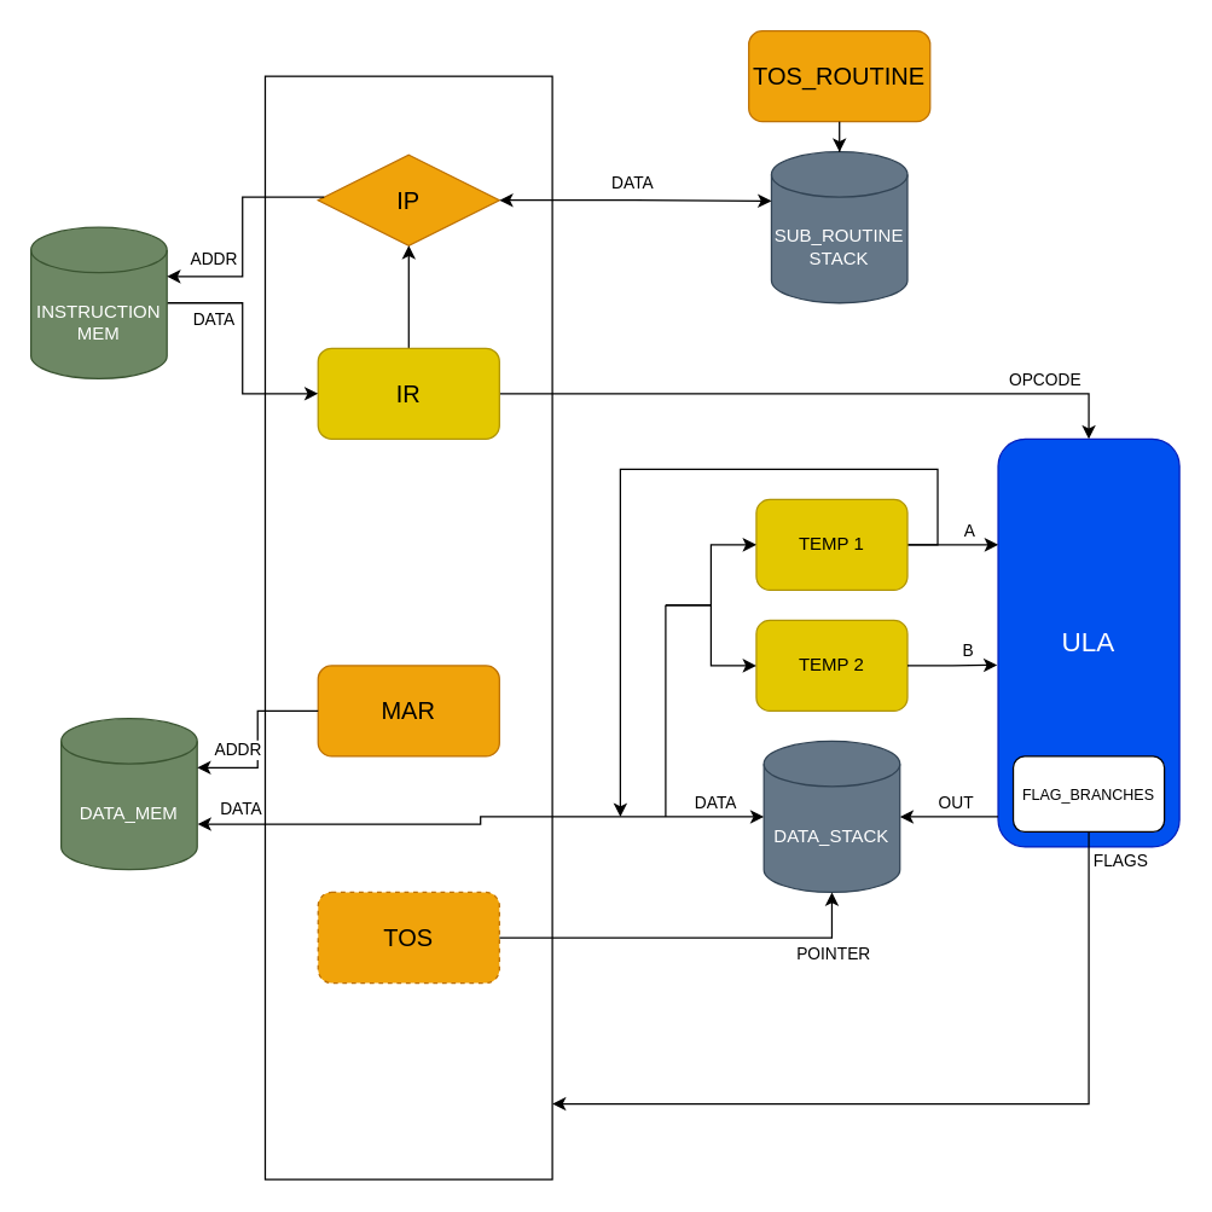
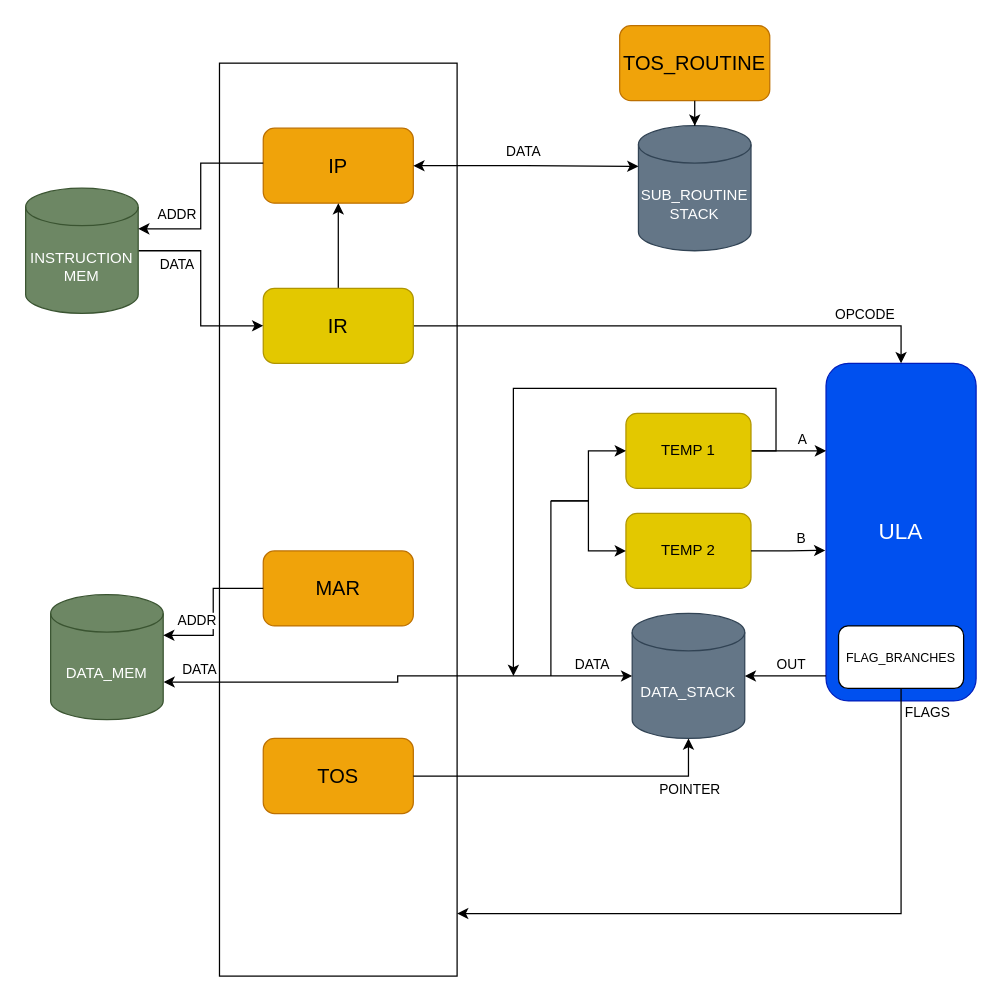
  <mxCell id="0" />
  <mxCell id="1" parent="0" />
  <mxCell id="2" value="" style="rounded=0;whiteSpace=wrap;html=1;" parent="1" vertex="1"><mxGeometry x="175" y="50" width="190" height="730" as="geometry" /></mxCell>
  <mxCell id="3" value="ULA" style="rounded=1;whiteSpace=wrap;html=1;fillColor=#0050ef;fontColor=#ffffff;strokeColor=#001DBC;fontSize=18;" parent="1" vertex="1"><mxGeometry x="660" y="290" width="120" height="270" as="geometry" /></mxCell>
  <mxCell id="4" style="edgeStyle=orthogonalEdgeStyle;rounded=0;orthogonalLoop=1;jettySize=auto;html=1;" parent="1" source="7" edge="1"><mxGeometry relative="1" as="geometry"><mxPoint x="660" y="360" as="targetPoint" /><Array as="points"><mxPoint x="660" y="360" /></Array></mxGeometry></mxCell>
  <mxCell id="5" value="A" style="edgeLabel;html=1;align=center;verticalAlign=middle;resizable=0;points=[];" parent="4" vertex="1" connectable="0"><mxGeometry x="0.433" y="1" relative="1" as="geometry"><mxPoint x="-3" y="-9" as="offset" /></mxGeometry></mxCell>
  <mxCell id="6" style="edgeStyle=orthogonalEdgeStyle;rounded=0;orthogonalLoop=1;jettySize=auto;html=1;" parent="1" source="7" edge="1"><mxGeometry relative="1" as="geometry"><mxPoint x="410" y="540" as="targetPoint" /><Array as="points"><mxPoint x="620" y="360" /><mxPoint x="620" y="310" /><mxPoint x="410" y="310" /><mxPoint x="410" y="540" /></Array></mxGeometry></mxCell>
  <mxCell id="7" value="TEMP 1" style="rounded=1;whiteSpace=wrap;html=1;fillColor=#e3c800;fontColor=#000000;strokeColor=#B09500;" parent="1" vertex="1"><mxGeometry x="500" y="330" width="100" height="60" as="geometry" /></mxCell>
  <mxCell id="8" value="TEMP 2" style="rounded=1;whiteSpace=wrap;html=1;fillColor=#e3c800;fontColor=#000000;strokeColor=#B09500;" parent="1" vertex="1"><mxGeometry x="500" y="410" width="100" height="60" as="geometry" /></mxCell>
  <mxCell id="9" style="edgeStyle=orthogonalEdgeStyle;rounded=0;orthogonalLoop=1;jettySize=auto;html=1;" parent="1" source="11" target="2" edge="1"><mxGeometry relative="1" as="geometry"><Array as="points"><mxPoint x="720" y="730" /></Array><mxPoint x="370" y="730" as="targetPoint" /></mxGeometry></mxCell>
  <mxCell id="10" value="FLAGS" style="edgeLabel;html=1;align=center;verticalAlign=middle;resizable=0;points=[];" parent="9" vertex="1" connectable="0"><mxGeometry x="-0.884" y="5" relative="1" as="geometry"><mxPoint x="15" y="-13" as="offset" /></mxGeometry></mxCell>
  <mxCell id="11" value="FLAG_BRANCHES" style="rounded=1;whiteSpace=wrap;html=1;fontSize=10;" parent="1" vertex="1"><mxGeometry x="670" y="500" width="100" height="50" as="geometry" /></mxCell>
  <mxCell id="12" style="edgeStyle=orthogonalEdgeStyle;rounded=0;orthogonalLoop=1;jettySize=auto;html=1;entryX=-0.005;entryY=0.554;entryDx=0;entryDy=0;entryPerimeter=0;" parent="1" source="8" target="3" edge="1"><mxGeometry relative="1" as="geometry"><Array as="points" /></mxGeometry></mxCell>
  <mxCell id="13" value="B" style="edgeLabel;html=1;align=center;verticalAlign=middle;resizable=0;points=[];" parent="12" vertex="1" connectable="0"><mxGeometry x="0.273" relative="1" as="geometry"><mxPoint x="2" y="-10" as="offset" /></mxGeometry></mxCell>
  <mxCell id="14" value="DATA_STACK" style="shape=cylinder3;whiteSpace=wrap;html=1;boundedLbl=1;backgroundOutline=1;size=15;fillColor=#647687;fontColor=#ffffff;strokeColor=#314354;" parent="1" vertex="1"><mxGeometry x="505" y="490" width="90" height="100" as="geometry" /></mxCell>
  <mxCell id="15" style="edgeStyle=orthogonalEdgeStyle;rounded=0;orthogonalLoop=1;jettySize=auto;html=1;entryX=1;entryY=0.5;entryDx=0;entryDy=0;entryPerimeter=0;" parent="1" source="3" target="14" edge="1"><mxGeometry relative="1" as="geometry"><Array as="points"><mxPoint x="610" y="540" /><mxPoint x="610" y="540" /></Array></mxGeometry></mxCell>
  <mxCell id="16" value="OUT" style="edgeLabel;html=1;align=center;verticalAlign=middle;resizable=0;points=[];" parent="15" vertex="1" connectable="0"><mxGeometry x="-0.116" y="-1" relative="1" as="geometry"><mxPoint y="-9" as="offset" /></mxGeometry></mxCell>
  <mxCell id="17" style="edgeStyle=orthogonalEdgeStyle;rounded=0;orthogonalLoop=1;jettySize=auto;html=1;entryX=0;entryY=0.5;entryDx=0;entryDy=0;" parent="1" target="7" edge="1"><mxGeometry relative="1" as="geometry"><mxPoint x="440" y="400" as="sourcePoint" /><Array as="points"><mxPoint x="470" y="400" /><mxPoint x="470" y="360" /></Array></mxGeometry></mxCell>
  <mxCell id="18" style="edgeStyle=orthogonalEdgeStyle;rounded=0;orthogonalLoop=1;jettySize=auto;html=1;entryX=0;entryY=0.5;entryDx=0;entryDy=0;" parent="1" target="8" edge="1"><mxGeometry relative="1" as="geometry"><mxPoint x="440" y="400" as="sourcePoint" /><Array as="points"><mxPoint x="470" y="400" /><mxPoint x="470" y="440" /></Array></mxGeometry></mxCell>
  <mxCell id="19" value="SUB_ROUTINE&lt;br&gt;STACK" style="shape=cylinder3;whiteSpace=wrap;html=1;boundedLbl=1;backgroundOutline=1;size=15;fillColor=#647687;fontColor=#ffffff;strokeColor=#314354;" parent="1" vertex="1"><mxGeometry x="510" y="100" width="90" height="100" as="geometry" /></mxCell>
- <mxCell id="20" value="TOS" style="rounded=1;whiteSpace=wrap;html=1;fillColor=#f0a30a;fontColor=#000000;strokeColor=#BD7000;fontSize=16;dashed=1;" parent="1" vertex="1"><mxGeometry x="210" y="590" width="120" height="60" as="geometry" /></mxCell>
+ <mxCell id="20" value="TOS" style="rounded=1;whiteSpace=wrap;html=1;fillColor=#f0a30a;fontColor=#000000;strokeColor=#BD7000;fontSize=16;" parent="1" vertex="1"><mxGeometry x="210" y="590" width="120" height="60" as="geometry" /></mxCell>
  <mxCell id="21" style="edgeStyle=orthogonalEdgeStyle;rounded=0;orthogonalLoop=1;jettySize=auto;html=1;entryX=0.5;entryY=1;entryDx=0;entryDy=0;entryPerimeter=0;" parent="1" source="20" target="14" edge="1"><mxGeometry relative="1" as="geometry" /></mxCell>
  <mxCell id="22" value="POINTER" style="edgeLabel;html=1;align=center;verticalAlign=middle;resizable=0;points=[];" parent="21" vertex="1" connectable="0"><mxGeometry x="0.791" y="1" relative="1" as="geometry"><mxPoint x="1" y="14" as="offset" /></mxGeometry></mxCell>
- <mxCell id="23" value="IP" style="rhombus;whiteSpace=wrap;html=1;fillColor=#f0a30a;fontColor=#000000;strokeColor=#BD7000;fontSize=16;" parent="1" vertex="1"><mxGeometry x="210" y="102" width="120" height="60" as="geometry" /></mxCell>
+ <mxCell id="23" value="IP" style="rounded=1;whiteSpace=wrap;html=1;fillColor=#f0a30a;fontColor=#000000;strokeColor=#BD7000;fontSize=16;" parent="1" vertex="1"><mxGeometry x="210" y="102" width="120" height="60" as="geometry" /></mxCell>
  <mxCell id="24" style="edgeStyle=orthogonalEdgeStyle;rounded=0;orthogonalLoop=1;jettySize=auto;html=1;entryX=0;entryY=0;entryDx=0;entryDy=32.5;entryPerimeter=0;startArrow=classic;startFill=1;" parent="1" source="23" target="19" edge="1"><mxGeometry relative="1" as="geometry" /></mxCell>
  <mxCell id="25" value="DATA" style="edgeLabel;html=1;align=center;verticalAlign=middle;resizable=0;points=[];" parent="24" vertex="1" connectable="0"><mxGeometry x="-0.045" y="2" relative="1" as="geometry"><mxPoint x="1" y="-10" as="offset" /></mxGeometry></mxCell>
  <mxCell id="26" style="edgeStyle=orthogonalEdgeStyle;rounded=0;orthogonalLoop=1;jettySize=auto;html=1;entryX=0.5;entryY=0;entryDx=0;entryDy=0;exitX=1;exitY=0.5;exitDx=0;exitDy=0;" parent="1" source="29" target="3" edge="1"><mxGeometry relative="1" as="geometry"><Array as="points"><mxPoint x="720" y="260" /></Array></mxGeometry></mxCell>
  <mxCell id="27" value="OPCODE" style="edgeLabel;html=1;align=center;verticalAlign=middle;resizable=0;points=[];" parent="26" vertex="1" connectable="0"><mxGeometry x="0.809" relative="1" as="geometry"><mxPoint x="-20" y="-10" as="offset" /></mxGeometry></mxCell>
  <mxCell id="28" style="edgeStyle=orthogonalEdgeStyle;rounded=0;orthogonalLoop=1;jettySize=auto;html=1;entryX=0.5;entryY=1;entryDx=0;entryDy=0;" parent="1" source="29" target="23" edge="1"><mxGeometry relative="1" as="geometry" /></mxCell>
  <mxCell id="29" value="IR" style="rounded=1;whiteSpace=wrap;html=1;fillColor=#e3c800;fontColor=#000000;strokeColor=#B09500;fontSize=16;" parent="1" vertex="1"><mxGeometry x="210" y="230" width="120" height="60" as="geometry" /></mxCell>
  <mxCell id="30" style="edgeStyle=orthogonalEdgeStyle;rounded=0;orthogonalLoop=1;jettySize=auto;html=1;entryX=0;entryY=0.5;entryDx=0;entryDy=0;" parent="1" source="32" target="29" edge="1"><mxGeometry relative="1" as="geometry" /></mxCell>
  <mxCell id="31" value="DATA" style="edgeLabel;html=1;align=center;verticalAlign=middle;resizable=0;points=[];" parent="30" vertex="1" connectable="0"><mxGeometry x="-0.573" y="-1" relative="1" as="geometry"><mxPoint x="-4" y="9" as="offset" /></mxGeometry></mxCell>
  <mxCell id="32" value="INSTRUCTION&lt;br&gt;MEM" style="shape=cylinder3;whiteSpace=wrap;html=1;boundedLbl=1;backgroundOutline=1;size=15;fillColor=#6d8764;fontColor=#ffffff;strokeColor=#3A5431;" parent="1" vertex="1"><mxGeometry x="20" y="150" width="90" height="100" as="geometry" /></mxCell>
  <mxCell id="33" style="edgeStyle=orthogonalEdgeStyle;rounded=0;orthogonalLoop=1;jettySize=auto;html=1;entryX=1;entryY=0;entryDx=0;entryDy=32.5;entryPerimeter=0;" parent="1" source="23" target="32" edge="1"><mxGeometry relative="1" as="geometry"><Array as="points"><mxPoint x="160" y="130" /><mxPoint x="160" y="183" /></Array></mxGeometry></mxCell>
  <mxCell id="34" value="ADDR" style="edgeLabel;html=1;align=center;verticalAlign=middle;resizable=0;points=[];" parent="33" vertex="1" connectable="0"><mxGeometry x="0.567" y="-2" relative="1" as="geometry"><mxPoint x="-3" y="-10" as="offset" /></mxGeometry></mxCell>
  <mxCell id="35" style="edgeStyle=orthogonalEdgeStyle;rounded=0;orthogonalLoop=1;jettySize=auto;html=1;entryX=0;entryY=0.5;entryDx=0;entryDy=0;entryPerimeter=0;exitX=1.003;exitY=0.699;exitDx=0;exitDy=0;exitPerimeter=0;startArrow=classic;startFill=1;" parent="1" source="38" target="14" edge="1"><mxGeometry relative="1" as="geometry"><mxPoint x="160" y="539.58" as="sourcePoint" /><mxPoint x="505" y="530" as="targetPoint" /><Array as="points" /></mxGeometry></mxCell>
  <mxCell id="36" value="DATA" style="edgeLabel;html=1;align=center;verticalAlign=middle;resizable=0;points=[];" parent="35" vertex="1" connectable="0"><mxGeometry x="0.842" relative="1" as="geometry"><mxPoint x="-3" y="-10" as="offset" /></mxGeometry></mxCell>
  <mxCell id="37" value="DATA" style="edgeLabel;html=1;align=center;verticalAlign=middle;resizable=0;points=[];" parent="35" vertex="1" connectable="0"><mxGeometry x="-0.827" y="3" relative="1" as="geometry"><mxPoint x="-5" y="-7" as="offset" /></mxGeometry></mxCell>
  <mxCell id="38" value="DATA_MEM" style="shape=cylinder3;whiteSpace=wrap;html=1;boundedLbl=1;backgroundOutline=1;size=15;fillColor=#6d8764;fontColor=#ffffff;strokeColor=#3A5431;" parent="1" vertex="1"><mxGeometry x="40" y="475" width="90" height="100" as="geometry" /></mxCell>
  <mxCell id="39" value="MAR" style="rounded=1;whiteSpace=wrap;html=1;fillColor=#f0a30a;fontColor=#000000;strokeColor=#BD7000;fontSize=16;" parent="1" vertex="1"><mxGeometry x="210" y="440" width="120" height="60" as="geometry" /></mxCell>
  <mxCell id="40" style="edgeStyle=orthogonalEdgeStyle;rounded=0;orthogonalLoop=1;jettySize=auto;html=1;entryX=1;entryY=0;entryDx=0;entryDy=32.5;entryPerimeter=0;" parent="1" source="39" target="38" edge="1"><mxGeometry relative="1" as="geometry" /></mxCell>
  <mxCell id="41" value="ADDR" style="edgeLabel;html=1;align=center;verticalAlign=middle;resizable=0;points=[];" parent="40" vertex="1" connectable="0"><mxGeometry x="0.502" y="-2" relative="1" as="geometry"><mxPoint x="-3" y="-10" as="offset" /></mxGeometry></mxCell>
  <mxCell id="42" value="" style="endArrow=none;html=1;rounded=0;startArrow=none;startFill=0;" parent="1" edge="1"><mxGeometry width="50" height="50" relative="1" as="geometry"><mxPoint x="440" y="540" as="sourcePoint" /><mxPoint x="440" y="400" as="targetPoint" /></mxGeometry></mxCell>
  <mxCell id="43" value="TOS_ROUTINE" style="rounded=1;whiteSpace=wrap;html=1;fillColor=#f0a30a;fontColor=#000000;strokeColor=#BD7000;fontSize=16;" parent="1" vertex="1"><mxGeometry x="495" y="20" width="120" height="60" as="geometry" /></mxCell>
  <mxCell id="44" style="edgeStyle=orthogonalEdgeStyle;rounded=0;orthogonalLoop=1;jettySize=auto;html=1;entryX=0.5;entryY=0;entryDx=0;entryDy=0;entryPerimeter=0;" parent="1" source="43" target="19" edge="1"><mxGeometry relative="1" as="geometry" /></mxCell>
